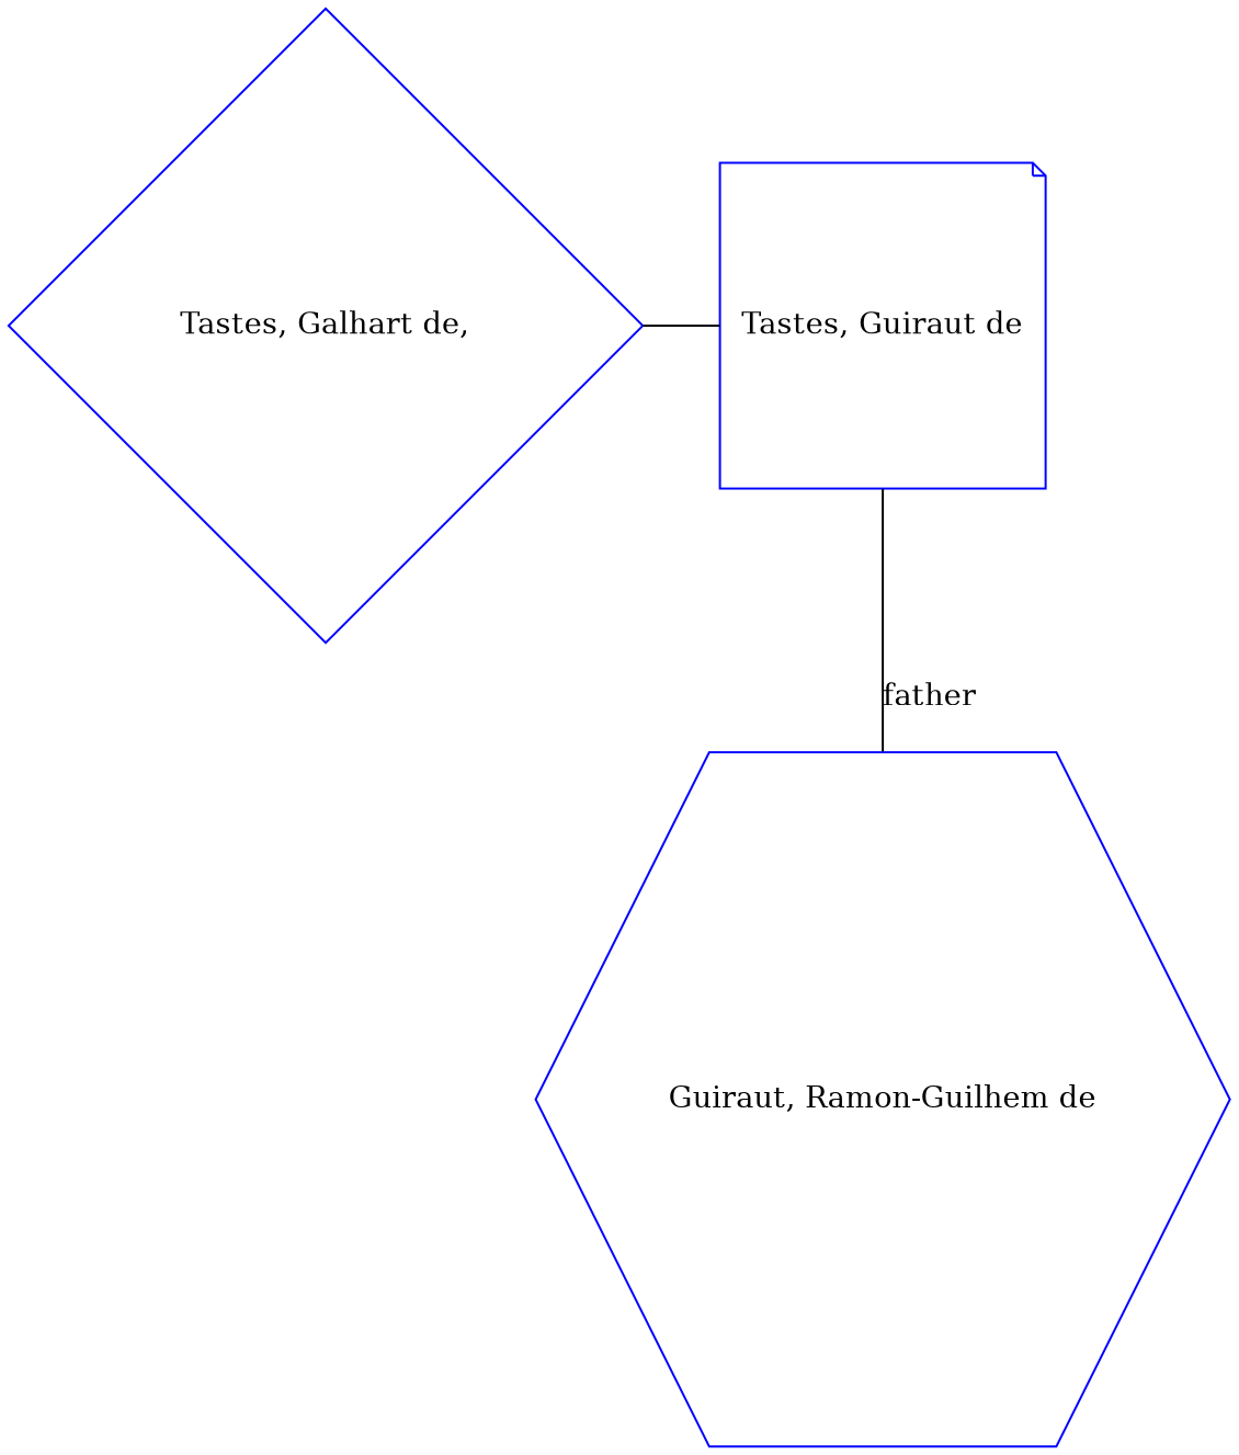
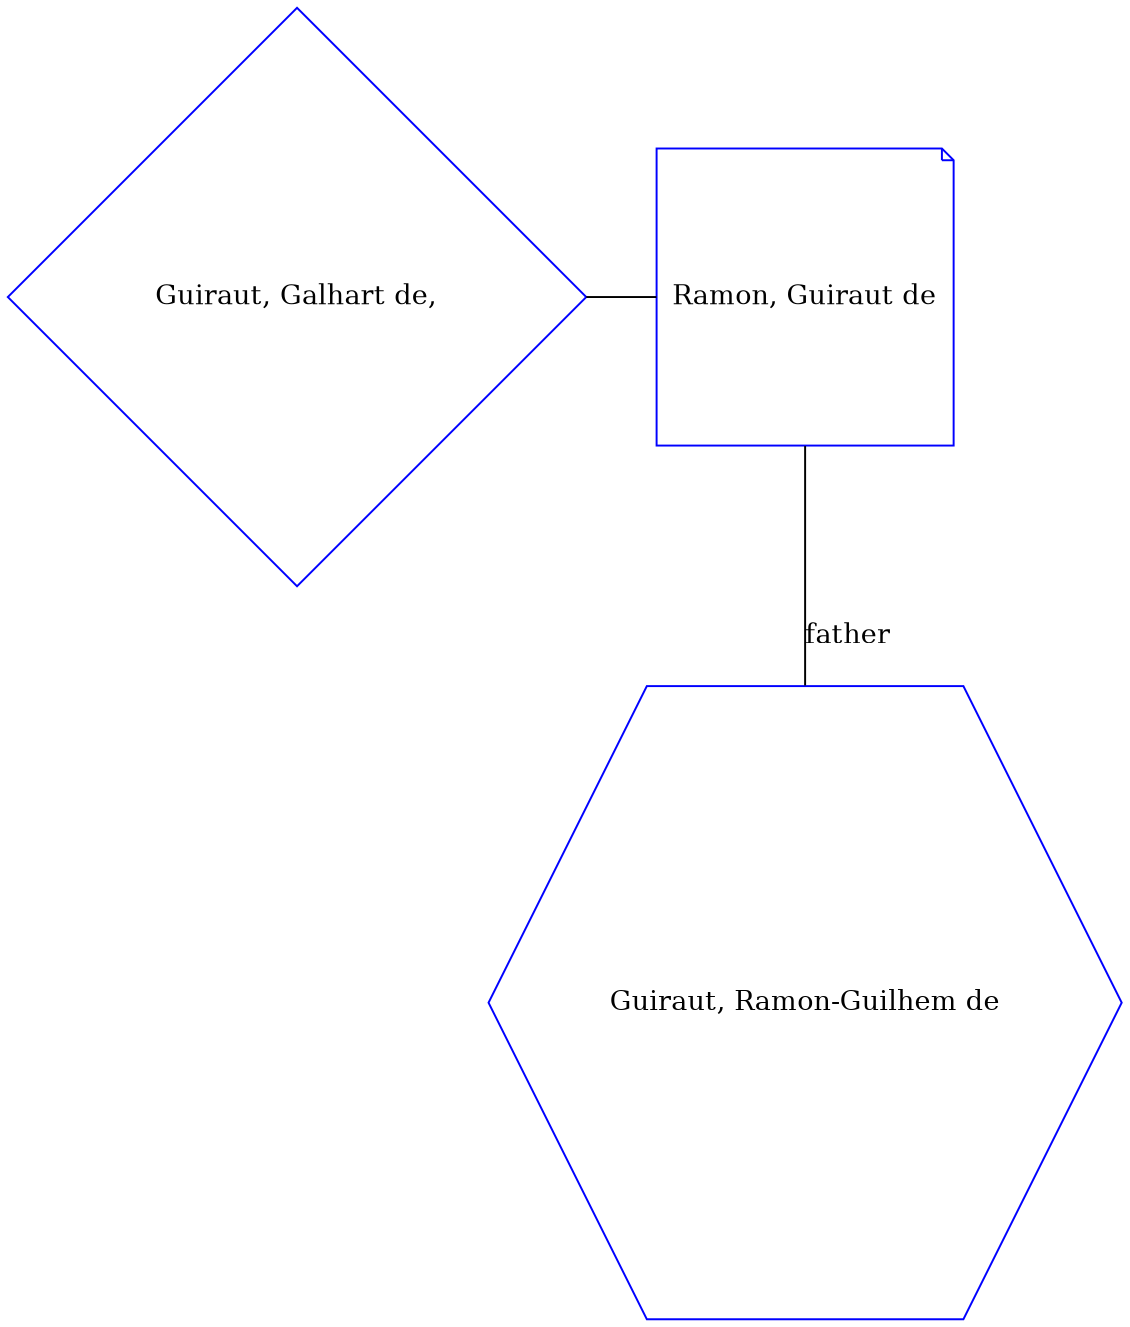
  digraph {
    node [color=blue regular=1]
    edge [dir=none style=solid]
-   n1 [label="Tastes, Galhart de," shape=diamond]
-   n2 [label="Tastes, Guiraut de" shape=note]
+   n1 [label="Guiraut, Galhart de," shape=diamond]
+   n2 [label="Ramon, Guiraut de" shape=note]
    n3 [label="Guiraut, Ramon-Guilhem de" shape=hexagon]
    subgraph sub_1 {
      rank=same
      n1
      n2
    }
    n1 -> n2
    n2 -> n3 [arrowsize=0.0 label=father]
  }
